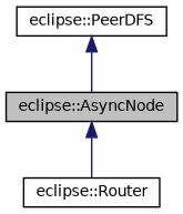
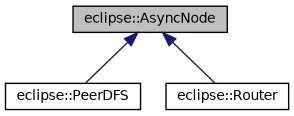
  digraph {
    node [color=black fillcolor=white fontname=Helvetica fontsize=10 shape=record style=filled]
    edge [color=midnightblue dir=back fontname=Helvetica fontsize=10 labelfontname=Helvetica labelfontsize=10 style=solid]
    n1 [fillcolor=grey75 fontcolor=black height=0.2 label="eclipse::AsyncNode" width=0.4]
    n2 [height=0.2 label="eclipse::PeerDFS" width=0.4]
    n3 [height=0.2 label="eclipse::Router" width=0.4]
-   n2 -> n1
+   n1 -> n2
    n1 -> n3
  }
